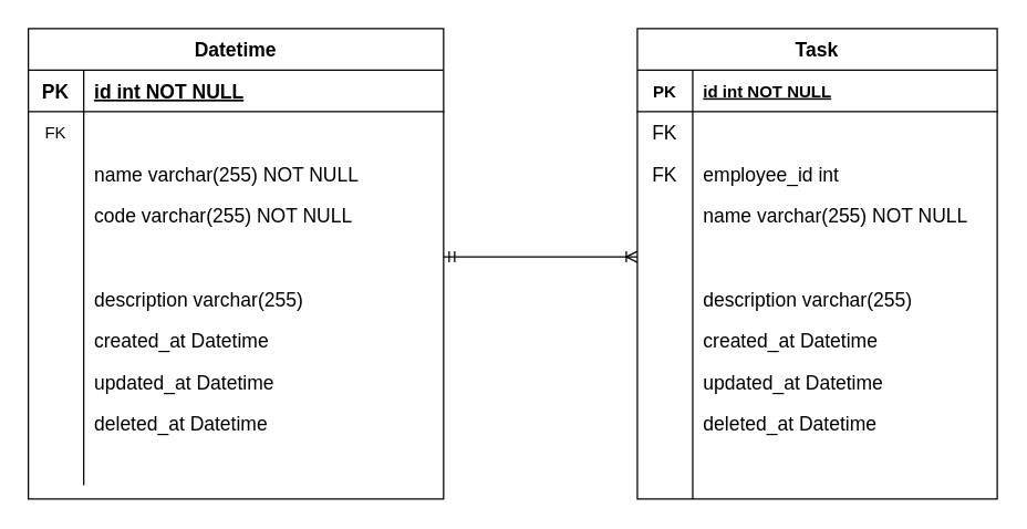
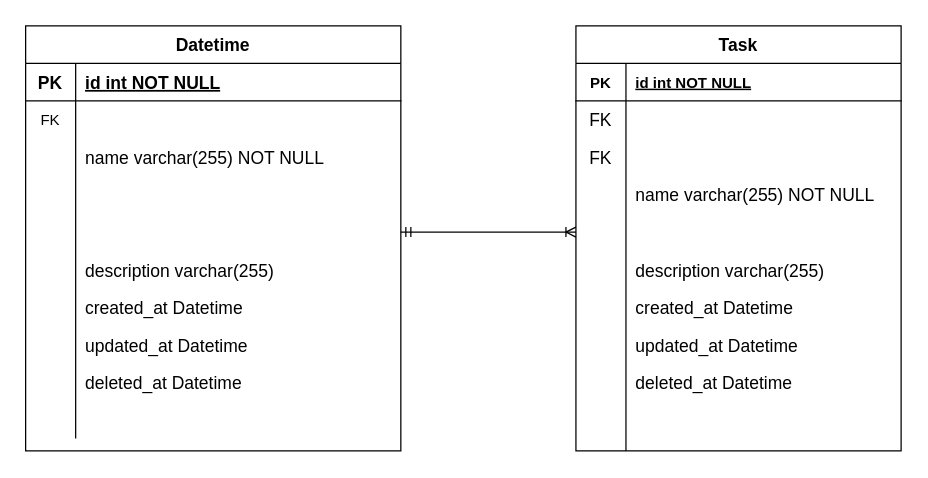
  <mxCell id="0" />
  <mxCell id="1" parent="0" />
  <mxCell id="2" value="Task" style="shape=table;startSize=30;container=1;collapsible=1;childLayout=tableLayout;fixedRows=1;rowLines=0;fontStyle=1;align=center;resizeLast=1;fontSize=14;" vertex="1" parent="1"><mxGeometry x="460" y="20" width="260" height="340" as="geometry" /></mxCell>
  <mxCell id="3" value="" style="shape=partialRectangle;collapsible=0;dropTarget=0;pointerEvents=0;fillColor=none;points=[[0,0.5],[1,0.5]];portConstraint=eastwest;top=0;left=0;right=0;bottom=1;" vertex="1" parent="2"><mxGeometry y="30" width="260" height="30" as="geometry" /></mxCell>
  <mxCell id="4" value="PK" style="shape=partialRectangle;overflow=hidden;connectable=0;fillColor=none;top=0;left=0;bottom=0;right=0;fontStyle=1;" vertex="1" parent="3"><mxGeometry width="40" height="30" as="geometry"><mxRectangle width="40" height="30" as="alternateBounds" /></mxGeometry></mxCell>
  <mxCell id="5" value="id int NOT NULL " style="shape=partialRectangle;overflow=hidden;connectable=0;fillColor=none;top=0;left=0;bottom=0;right=0;align=left;spacingLeft=6;fontStyle=5;" vertex="1" parent="3"><mxGeometry x="40" width="220" height="30" as="geometry"><mxRectangle width="220" height="30" as="alternateBounds" /></mxGeometry></mxCell>
  <mxCell id="6" value="" style="shape=partialRectangle;collapsible=0;dropTarget=0;pointerEvents=0;fillColor=none;points=[[0,0.5],[1,0.5]];portConstraint=eastwest;top=0;left=0;right=0;bottom=0;" vertex="1" parent="2"><mxGeometry y="60" width="260" height="30" as="geometry" /></mxCell>
  <mxCell id="7" value="FK" style="shape=partialRectangle;overflow=hidden;connectable=0;fillColor=none;top=0;left=0;bottom=0;right=0;fontSize=14;" vertex="1" parent="6"><mxGeometry width="40" height="30" as="geometry"><mxRectangle width="40" height="30" as="alternateBounds" /></mxGeometry></mxCell>
  <mxCell id="8" value="" style="shape=partialRectangle;collapsible=0;dropTarget=0;pointerEvents=0;fillColor=none;points=[[0,0.5],[1,0.5]];portConstraint=eastwest;top=0;left=0;right=0;bottom=0;" vertex="1" parent="2"><mxGeometry y="90" width="260" height="30" as="geometry" /></mxCell>
  <mxCell id="9" value="FK" style="shape=partialRectangle;overflow=hidden;connectable=0;fillColor=none;top=0;left=0;bottom=0;right=0;fontSize=14;" vertex="1" parent="8"><mxGeometry width="40" height="30" as="geometry"><mxRectangle width="40" height="30" as="alternateBounds" /></mxGeometry></mxCell>
- <mxCell id="10" value="employee_id int" style="shape=partialRectangle;overflow=hidden;connectable=0;fillColor=none;top=0;left=0;bottom=0;right=0;align=left;spacingLeft=6;fontSize=14;" vertex="1" parent="8"><mxGeometry x="40" width="220" height="30" as="geometry"><mxRectangle width="220" height="30" as="alternateBounds" /></mxGeometry></mxCell>
  <mxCell id="11" value="" style="shape=partialRectangle;collapsible=0;dropTarget=0;pointerEvents=0;fillColor=none;points=[[0,0.5],[1,0.5]];portConstraint=eastwest;top=0;left=0;right=0;bottom=0;" vertex="1" parent="2"><mxGeometry y="120" width="260" height="30" as="geometry" /></mxCell>
  <mxCell id="12" value="" style="shape=partialRectangle;overflow=hidden;connectable=0;fillColor=none;top=0;left=0;bottom=0;right=0;" vertex="1" parent="11"><mxGeometry width="40" height="30" as="geometry"><mxRectangle width="40" height="30" as="alternateBounds" /></mxGeometry></mxCell>
  <mxCell id="13" value="name varchar(255) NOT NULL" style="shape=partialRectangle;overflow=hidden;connectable=0;fillColor=none;top=0;left=0;bottom=0;right=0;align=left;spacingLeft=6;fontSize=14;" vertex="1" parent="11"><mxGeometry x="40" width="220" height="30" as="geometry"><mxRectangle width="220" height="30" as="alternateBounds" /></mxGeometry></mxCell>
  <mxCell id="14" value="" style="shape=partialRectangle;collapsible=0;dropTarget=0;pointerEvents=0;fillColor=none;points=[[0,0.5],[1,0.5]];portConstraint=eastwest;top=0;left=0;right=0;bottom=0;" vertex="1" parent="2"><mxGeometry y="150" width="260" height="30" as="geometry" /></mxCell>
  <mxCell id="15" value="" style="shape=partialRectangle;overflow=hidden;connectable=0;fillColor=none;top=0;left=0;bottom=0;right=0;" vertex="1" parent="14"><mxGeometry width="40" height="30" as="geometry"><mxRectangle width="40" height="30" as="alternateBounds" /></mxGeometry></mxCell>
  <mxCell id="16" value="" style="shape=partialRectangle;collapsible=0;dropTarget=0;pointerEvents=0;fillColor=none;points=[[0,0.5],[1,0.5]];portConstraint=eastwest;top=0;left=0;right=0;bottom=0;" vertex="1" parent="2"><mxGeometry y="180" width="260" height="30" as="geometry" /></mxCell>
  <mxCell id="17" value="" style="shape=partialRectangle;overflow=hidden;connectable=0;fillColor=none;top=0;left=0;bottom=0;right=0;" vertex="1" parent="16"><mxGeometry width="40" height="30" as="geometry"><mxRectangle width="40" height="30" as="alternateBounds" /></mxGeometry></mxCell>
  <mxCell id="18" value="description varchar(255)" style="shape=partialRectangle;overflow=hidden;connectable=0;fillColor=none;top=0;left=0;bottom=0;right=0;align=left;spacingLeft=6;fontSize=14;" vertex="1" parent="16"><mxGeometry x="40" width="220" height="30" as="geometry"><mxRectangle width="220" height="30" as="alternateBounds" /></mxGeometry></mxCell>
  <mxCell id="19" value="" style="shape=partialRectangle;collapsible=0;dropTarget=0;pointerEvents=0;fillColor=none;points=[[0,0.5],[1,0.5]];portConstraint=eastwest;top=0;left=0;right=0;bottom=0;" vertex="1" parent="2"><mxGeometry y="210" width="260" height="30" as="geometry" /></mxCell>
  <mxCell id="20" value="" style="shape=partialRectangle;overflow=hidden;connectable=0;fillColor=none;top=0;left=0;bottom=0;right=0;" vertex="1" parent="19"><mxGeometry width="40" height="30" as="geometry"><mxRectangle width="40" height="30" as="alternateBounds" /></mxGeometry></mxCell>
  <mxCell id="21" value="created_at Datetime" style="shape=partialRectangle;overflow=hidden;connectable=0;fillColor=none;top=0;left=0;bottom=0;right=0;align=left;spacingLeft=6;fontSize=14;" vertex="1" parent="19"><mxGeometry x="40" width="220" height="30" as="geometry"><mxRectangle width="220" height="30" as="alternateBounds" /></mxGeometry></mxCell>
  <mxCell id="22" value="" style="shape=partialRectangle;collapsible=0;dropTarget=0;pointerEvents=0;fillColor=none;points=[[0,0.5],[1,0.5]];portConstraint=eastwest;top=0;left=0;right=0;bottom=0;" vertex="1" parent="2"><mxGeometry y="240" width="260" height="30" as="geometry" /></mxCell>
  <mxCell id="23" value="" style="shape=partialRectangle;overflow=hidden;connectable=0;fillColor=none;top=0;left=0;bottom=0;right=0;" vertex="1" parent="22"><mxGeometry width="40" height="30" as="geometry"><mxRectangle width="40" height="30" as="alternateBounds" /></mxGeometry></mxCell>
  <mxCell id="24" value="updated_at Datetime" style="shape=partialRectangle;overflow=hidden;connectable=0;fillColor=none;top=0;left=0;bottom=0;right=0;align=left;spacingLeft=6;fontSize=14;" vertex="1" parent="22"><mxGeometry x="40" width="220" height="30" as="geometry"><mxRectangle width="220" height="30" as="alternateBounds" /></mxGeometry></mxCell>
  <mxCell id="25" value="" style="shape=partialRectangle;collapsible=0;dropTarget=0;pointerEvents=0;fillColor=none;points=[[0,0.5],[1,0.5]];portConstraint=eastwest;top=0;left=0;right=0;bottom=0;" vertex="1" parent="2"><mxGeometry y="270" width="260" height="30" as="geometry" /></mxCell>
  <mxCell id="26" value="" style="shape=partialRectangle;overflow=hidden;connectable=0;fillColor=none;top=0;left=0;bottom=0;right=0;" vertex="1" parent="25"><mxGeometry width="40" height="30" as="geometry"><mxRectangle width="40" height="30" as="alternateBounds" /></mxGeometry></mxCell>
  <mxCell id="27" value="deleted_at Datetime" style="shape=partialRectangle;overflow=hidden;connectable=0;fillColor=none;top=0;left=0;bottom=0;right=0;align=left;spacingLeft=6;fontSize=14;" vertex="1" parent="25"><mxGeometry x="40" width="220" height="30" as="geometry"><mxRectangle width="220" height="30" as="alternateBounds" /></mxGeometry></mxCell>
  <mxCell id="28" value="" style="shape=partialRectangle;collapsible=0;dropTarget=0;pointerEvents=0;fillColor=none;points=[[0,0.5],[1,0.5]];portConstraint=eastwest;top=0;left=0;right=0;bottom=0;" vertex="1" parent="2"><mxGeometry y="300" width="260" height="20" as="geometry" /></mxCell>
  <mxCell id="29" value="" style="shape=partialRectangle;overflow=hidden;connectable=0;fillColor=none;top=0;left=0;bottom=0;right=0;" vertex="1" parent="28"><mxGeometry width="40" height="20" as="geometry"><mxRectangle width="40" height="20" as="alternateBounds" /></mxGeometry></mxCell>
  <mxCell id="30" value="" style="shape=partialRectangle;overflow=hidden;connectable=0;fillColor=none;top=0;left=0;bottom=0;right=0;align=left;spacingLeft=6;fontSize=14;" vertex="1" parent="28"><mxGeometry x="40" width="220" height="20" as="geometry"><mxRectangle width="220" height="20" as="alternateBounds" /></mxGeometry></mxCell>
  <mxCell id="31" value="" style="shape=partialRectangle;collapsible=0;dropTarget=0;pointerEvents=0;fillColor=none;points=[[0,0.5],[1,0.5]];portConstraint=eastwest;top=0;left=0;right=0;bottom=0;" vertex="1" parent="2"><mxGeometry y="320" width="260" height="20" as="geometry" /></mxCell>
  <mxCell id="32" value="" style="shape=partialRectangle;overflow=hidden;connectable=0;fillColor=none;top=0;left=0;bottom=0;right=0;" vertex="1" parent="31"><mxGeometry width="40" height="20" as="geometry"><mxRectangle width="40" height="20" as="alternateBounds" /></mxGeometry></mxCell>
  <mxCell id="33" value="" style="shape=partialRectangle;overflow=hidden;connectable=0;fillColor=none;top=0;left=0;bottom=0;right=0;align=left;spacingLeft=6;fontSize=14;" vertex="1" parent="31"><mxGeometry x="40" width="220" height="20" as="geometry"><mxRectangle width="220" height="20" as="alternateBounds" /></mxGeometry></mxCell>
  <mxCell id="34" value="Datetime" style="shape=table;startSize=30;container=1;collapsible=1;childLayout=tableLayout;fixedRows=1;rowLines=0;fontStyle=1;align=center;resizeLast=1;fontSize=14;" vertex="1" parent="1"><mxGeometry x="20" y="20" width="300" height="340" as="geometry" /></mxCell>
  <mxCell id="35" value="" style="shape=partialRectangle;collapsible=0;dropTarget=0;pointerEvents=0;fillColor=none;points=[[0,0.5],[1,0.5]];portConstraint=eastwest;top=0;left=0;right=0;bottom=1;" vertex="1" parent="34"><mxGeometry y="30" width="300" height="30" as="geometry" /></mxCell>
  <mxCell id="36" value="PK" style="shape=partialRectangle;overflow=hidden;connectable=0;fillColor=none;top=0;left=0;bottom=0;right=0;fontStyle=1;fontSize=14;" vertex="1" parent="35"><mxGeometry width="40" height="30" as="geometry"><mxRectangle width="40" height="30" as="alternateBounds" /></mxGeometry></mxCell>
  <mxCell id="37" value="id int NOT NULL " style="shape=partialRectangle;overflow=hidden;connectable=0;fillColor=none;top=0;left=0;bottom=0;right=0;align=left;spacingLeft=6;fontStyle=5;fontSize=14;" vertex="1" parent="35"><mxGeometry x="40" width="260" height="30" as="geometry"><mxRectangle width="260" height="30" as="alternateBounds" /></mxGeometry></mxCell>
  <mxCell id="38" value="" style="shape=partialRectangle;collapsible=0;dropTarget=0;pointerEvents=0;fillColor=none;points=[[0,0.5],[1,0.5]];portConstraint=eastwest;top=0;left=0;right=0;bottom=0;" vertex="1" parent="34"><mxGeometry y="60" width="300" height="30" as="geometry" /></mxCell>
  <mxCell id="39" value="FK" style="shape=partialRectangle;overflow=hidden;connectable=0;fillColor=none;top=0;left=0;bottom=0;right=0;" vertex="1" parent="38"><mxGeometry width="40" height="30" as="geometry"><mxRectangle width="40" height="30" as="alternateBounds" /></mxGeometry></mxCell>
  <mxCell id="40" value="" style="shape=partialRectangle;collapsible=0;dropTarget=0;pointerEvents=0;fillColor=none;points=[[0,0.5],[1,0.5]];portConstraint=eastwest;top=0;left=0;right=0;bottom=0;" vertex="1" parent="34"><mxGeometry y="90" width="300" height="30" as="geometry" /></mxCell>
  <mxCell id="41" value="" style="shape=partialRectangle;overflow=hidden;connectable=0;fillColor=none;top=0;left=0;bottom=0;right=0;" vertex="1" parent="40"><mxGeometry width="40" height="30" as="geometry"><mxRectangle width="40" height="30" as="alternateBounds" /></mxGeometry></mxCell>
  <mxCell id="42" value="name varchar(255) NOT NULL" style="shape=partialRectangle;overflow=hidden;connectable=0;fillColor=none;top=0;left=0;bottom=0;right=0;align=left;spacingLeft=6;fontSize=14;" vertex="1" parent="40"><mxGeometry x="40" width="260" height="30" as="geometry"><mxRectangle width="260" height="30" as="alternateBounds" /></mxGeometry></mxCell>
  <mxCell id="43" value="" style="shape=partialRectangle;collapsible=0;dropTarget=0;pointerEvents=0;fillColor=none;points=[[0,0.5],[1,0.5]];portConstraint=eastwest;top=0;left=0;right=0;bottom=0;" vertex="1" parent="34"><mxGeometry y="120" width="300" height="30" as="geometry" /></mxCell>
  <mxCell id="44" value="" style="shape=partialRectangle;overflow=hidden;connectable=0;fillColor=none;top=0;left=0;bottom=0;right=0;" vertex="1" parent="43"><mxGeometry width="40" height="30" as="geometry"><mxRectangle width="40" height="30" as="alternateBounds" /></mxGeometry></mxCell>
- <mxCell id="45" value="code varchar(255) NOT NULL" style="shape=partialRectangle;overflow=hidden;connectable=0;fillColor=none;top=0;left=0;bottom=0;right=0;align=left;spacingLeft=6;fontSize=14;" vertex="1" parent="43"><mxGeometry x="40" width="260" height="30" as="geometry"><mxRectangle width="260" height="30" as="alternateBounds" /></mxGeometry></mxCell>
  <mxCell id="46" value="" style="shape=partialRectangle;collapsible=0;dropTarget=0;pointerEvents=0;fillColor=none;points=[[0,0.5],[1,0.5]];portConstraint=eastwest;top=0;left=0;right=0;bottom=0;" vertex="1" parent="34"><mxGeometry y="150" width="300" height="30" as="geometry" /></mxCell>
  <mxCell id="47" value="" style="shape=partialRectangle;overflow=hidden;connectable=0;fillColor=none;top=0;left=0;bottom=0;right=0;" vertex="1" parent="46"><mxGeometry width="40" height="30" as="geometry"><mxRectangle width="40" height="30" as="alternateBounds" /></mxGeometry></mxCell>
  <mxCell id="48" value="" style="shape=partialRectangle;collapsible=0;dropTarget=0;pointerEvents=0;fillColor=none;points=[[0,0.5],[1,0.5]];portConstraint=eastwest;top=0;left=0;right=0;bottom=0;" vertex="1" parent="34"><mxGeometry y="180" width="300" height="30" as="geometry" /></mxCell>
  <mxCell id="49" value="" style="shape=partialRectangle;overflow=hidden;connectable=0;fillColor=none;top=0;left=0;bottom=0;right=0;" vertex="1" parent="48"><mxGeometry width="40" height="30" as="geometry"><mxRectangle width="40" height="30" as="alternateBounds" /></mxGeometry></mxCell>
  <mxCell id="50" value="description varchar(255)" style="shape=partialRectangle;overflow=hidden;connectable=0;fillColor=none;top=0;left=0;bottom=0;right=0;align=left;spacingLeft=6;fontSize=14;" vertex="1" parent="48"><mxGeometry x="40" width="260" height="30" as="geometry"><mxRectangle width="260" height="30" as="alternateBounds" /></mxGeometry></mxCell>
  <mxCell id="51" value="" style="shape=partialRectangle;collapsible=0;dropTarget=0;pointerEvents=0;fillColor=none;points=[[0,0.5],[1,0.5]];portConstraint=eastwest;top=0;left=0;right=0;bottom=0;" vertex="1" parent="34"><mxGeometry y="210" width="300" height="30" as="geometry" /></mxCell>
  <mxCell id="52" value="" style="shape=partialRectangle;overflow=hidden;connectable=0;fillColor=none;top=0;left=0;bottom=0;right=0;" vertex="1" parent="51"><mxGeometry width="40" height="30" as="geometry"><mxRectangle width="40" height="30" as="alternateBounds" /></mxGeometry></mxCell>
  <mxCell id="53" value="created_at Datetime" style="shape=partialRectangle;overflow=hidden;connectable=0;fillColor=none;top=0;left=0;bottom=0;right=0;align=left;spacingLeft=6;fontStyle=0;fontSize=14;" vertex="1" parent="51"><mxGeometry x="40" width="260" height="30" as="geometry"><mxRectangle width="260" height="30" as="alternateBounds" /></mxGeometry></mxCell>
  <mxCell id="54" value="" style="shape=partialRectangle;collapsible=0;dropTarget=0;pointerEvents=0;fillColor=none;points=[[0,0.5],[1,0.5]];portConstraint=eastwest;top=0;left=0;right=0;bottom=0;" vertex="1" parent="34"><mxGeometry y="240" width="300" height="30" as="geometry" /></mxCell>
  <mxCell id="55" value="" style="shape=partialRectangle;overflow=hidden;connectable=0;fillColor=none;top=0;left=0;bottom=0;right=0;" vertex="1" parent="54"><mxGeometry width="40" height="30" as="geometry"><mxRectangle width="40" height="30" as="alternateBounds" /></mxGeometry></mxCell>
  <mxCell id="56" value="updated_at Datetime" style="shape=partialRectangle;overflow=hidden;connectable=0;fillColor=none;top=0;left=0;bottom=0;right=0;align=left;spacingLeft=6;fontStyle=0;fontSize=14;" vertex="1" parent="54"><mxGeometry x="40" width="260" height="30" as="geometry"><mxRectangle width="260" height="30" as="alternateBounds" /></mxGeometry></mxCell>
  <mxCell id="57" value="" style="shape=partialRectangle;collapsible=0;dropTarget=0;pointerEvents=0;fillColor=none;points=[[0,0.5],[1,0.5]];portConstraint=eastwest;top=0;left=0;right=0;bottom=0;" vertex="1" parent="34"><mxGeometry y="270" width="300" height="30" as="geometry" /></mxCell>
  <mxCell id="58" value="" style="shape=partialRectangle;overflow=hidden;connectable=0;fillColor=none;top=0;left=0;bottom=0;right=0;" vertex="1" parent="57"><mxGeometry width="40" height="30" as="geometry"><mxRectangle width="40" height="30" as="alternateBounds" /></mxGeometry></mxCell>
  <mxCell id="59" value="deleted_at Datetime" style="shape=partialRectangle;overflow=hidden;connectable=0;fillColor=none;top=0;left=0;bottom=0;right=0;align=left;spacingLeft=6;fontStyle=0;fontSize=14;" vertex="1" parent="57"><mxGeometry x="40" width="260" height="30" as="geometry"><mxRectangle width="260" height="30" as="alternateBounds" /></mxGeometry></mxCell>
  <mxCell id="60" value="" style="shape=partialRectangle;collapsible=0;dropTarget=0;pointerEvents=0;fillColor=none;points=[[0,0.5],[1,0.5]];portConstraint=eastwest;top=0;left=0;right=0;bottom=0;" vertex="1" parent="34"><mxGeometry y="300" width="300" height="30" as="geometry" /></mxCell>
  <mxCell id="61" value="" style="shape=partialRectangle;overflow=hidden;connectable=0;fillColor=none;top=0;left=0;bottom=0;right=0;" vertex="1" parent="60"><mxGeometry width="40" height="30" as="geometry"><mxRectangle width="40" height="30" as="alternateBounds" /></mxGeometry></mxCell>
  <mxCell id="62" value="" style="shape=partialRectangle;overflow=hidden;connectable=0;fillColor=none;top=0;left=0;bottom=0;right=0;align=left;spacingLeft=6;fontStyle=0;fontSize=14;" vertex="1" parent="60"><mxGeometry x="40" width="260" height="30" as="geometry"><mxRectangle width="260" height="30" as="alternateBounds" /></mxGeometry></mxCell>
  <mxCell id="63" value="" style="fontSize=12;html=1;endArrow=ERoneToMany;startArrow=ERmandOne;rounded=0;entryX=0;entryY=0.5;entryDx=0;entryDy=0;exitX=1;exitY=0.5;exitDx=0;exitDy=0;" edge="1" parent="1" source="46" target="14"><mxGeometry width="100" height="100" relative="1" as="geometry"><mxPoint x="370" y="440" as="sourcePoint" /><mxPoint x="470" y="340" as="targetPoint" /></mxGeometry></mxCell>
